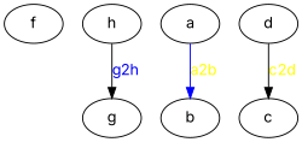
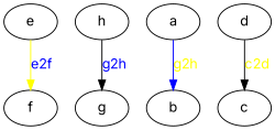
  digraph {
    fontname=Inter
    node [fontname=Inter]
    edge [fontcolor=blue fontname=Inter]
+   e
    f
    g
    h
    a
    b
    d
    c
    subgraph sub_1 {
+     e
      f
      g
      h
    }
+   e -> f [color=yellow label=e2f]
    h -> g [label=g2h]
-   a -> b [color=blue fontcolor=yellow label=a2b]
+   a -> b [color=blue fontcolor=yellow label=g2h]
    d -> c [fontcolor=yellow label=c2d]
  }
